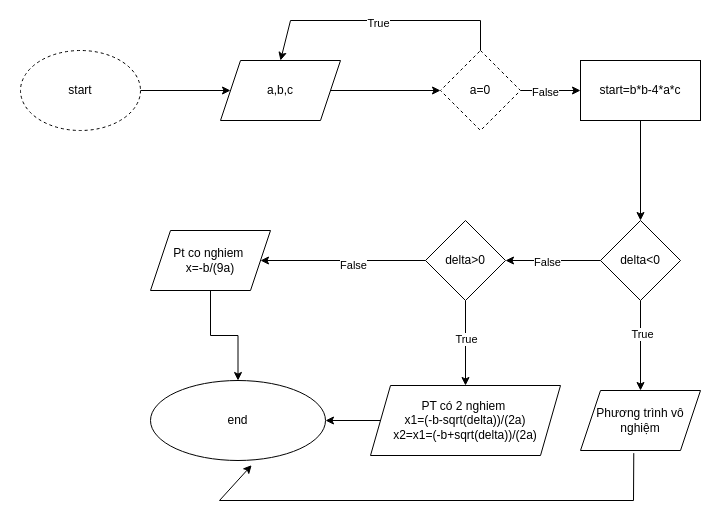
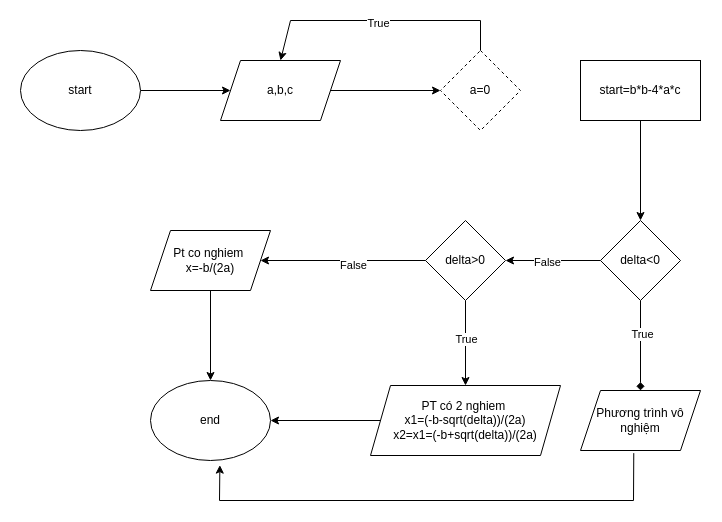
  <mxCell id="0" />
  <mxCell id="1" parent="0" />
  <mxCell id="2" value="" style="edgeStyle=orthogonalEdgeStyle;rounded=0;orthogonalLoop=1;jettySize=auto;html=1;" edge="1" parent="1" source="3" target="5"><mxGeometry relative="1" as="geometry" /></mxCell>
- <mxCell id="3" value="start" style="ellipse;whiteSpace=wrap;html=1;dashed=1;" vertex="1" parent="1"><mxGeometry x="20" y="50" width="120" height="80" as="geometry" /></mxCell>
+ <mxCell id="3" value="start" style="ellipse;whiteSpace=wrap;html=1;" vertex="1" parent="1"><mxGeometry x="20" y="50" width="120" height="80" as="geometry" /></mxCell>
  <mxCell id="4" value="" style="edgeStyle=orthogonalEdgeStyle;rounded=0;orthogonalLoop=1;jettySize=auto;html=1;" edge="1" parent="1" source="5" target="8"><mxGeometry relative="1" as="geometry" /></mxCell>
  <mxCell id="5" value="a,b,c" style="shape=parallelogram;perimeter=parallelogramPerimeter;whiteSpace=wrap;html=1;fixedSize=1;" vertex="1" parent="1"><mxGeometry x="220" y="60" width="120" height="60" as="geometry" /></mxCell>
- <mxCell id="6" value="" style="edgeStyle=orthogonalEdgeStyle;rounded=0;orthogonalLoop=1;jettySize=auto;html=1;" edge="1" parent="1" source="8" target="10"><mxGeometry relative="1" as="geometry" /></mxCell>
- <mxCell id="7" value="False" style="edgeLabel;html=1;align=center;verticalAlign=middle;resizable=0;points=[];" vertex="1" connectable="0" parent="6"><mxGeometry x="-0.185" y="-1" relative="1" as="geometry"><mxPoint as="offset" /></mxGeometry></mxCell>
  <mxCell id="8" value="a=0" style="rhombus;whiteSpace=wrap;html=1;dashed=1;" vertex="1" parent="1"><mxGeometry x="440" y="50" width="80" height="80" as="geometry" /></mxCell>
  <mxCell id="9" value="" style="edgeStyle=orthogonalEdgeStyle;rounded=0;orthogonalLoop=1;jettySize=auto;html=1;" edge="1" parent="1" source="10" target="17"><mxGeometry relative="1" as="geometry" /></mxCell>
  <mxCell id="10" value="start=b*b-4*a*c" style="whiteSpace=wrap;html=1;" vertex="1" parent="1"><mxGeometry x="580" y="60" width="120" height="60" as="geometry" /></mxCell>
  <mxCell id="11" value="" style="endArrow=classic;html=1;rounded=0;entryX=0.5;entryY=0;entryDx=0;entryDy=0;exitX=0.5;exitY=0;exitDx=0;exitDy=0;" edge="1" parent="1" source="8" target="5"><mxGeometry width="50" height="50" relative="1" as="geometry"><mxPoint x="320" y="140" as="sourcePoint" /><mxPoint x="370" y="90" as="targetPoint" /><Array as="points"><mxPoint x="480" y="20" /><mxPoint x="290" y="20" /></Array></mxGeometry></mxCell>
  <mxCell id="12" value="True" style="edgeLabel;html=1;align=center;verticalAlign=middle;resizable=0;points=[];" vertex="1" connectable="0" parent="11"><mxGeometry x="0.021" y="2" relative="1" as="geometry"><mxPoint as="offset" /></mxGeometry></mxCell>
- <mxCell id="13" value="" style="edgeStyle=orthogonalEdgeStyle;rounded=0;orthogonalLoop=1;jettySize=auto;html=1;" edge="1" parent="1" source="17" target="18"><mxGeometry relative="1" as="geometry" /></mxCell>
+ <mxCell id="13" value="" style="edgeStyle=orthogonalEdgeStyle;rounded=0;orthogonalLoop=1;jettySize=auto;html=1;endArrow=diamond;" edge="1" parent="1" source="17" target="18"><mxGeometry relative="1" as="geometry" /></mxCell>
  <mxCell id="14" value="True" style="edgeLabel;html=1;align=center;verticalAlign=middle;resizable=0;points=[];" vertex="1" connectable="0" parent="13"><mxGeometry x="-0.274" y="1" relative="1" as="geometry"><mxPoint as="offset" /></mxGeometry></mxCell>
  <mxCell id="15" value="" style="edgeStyle=orthogonalEdgeStyle;rounded=0;orthogonalLoop=1;jettySize=auto;html=1;" edge="1" parent="1" source="17" target="21"><mxGeometry relative="1" as="geometry" /></mxCell>
  <mxCell id="16" value="False" style="edgeLabel;html=1;align=center;verticalAlign=middle;resizable=0;points=[];" vertex="1" connectable="0" parent="15"><mxGeometry x="0.133" y="1" relative="1" as="geometry"><mxPoint as="offset" /></mxGeometry></mxCell>
  <mxCell id="17" value="delta&amp;lt;0" style="rhombus;whiteSpace=wrap;html=1;" vertex="1" parent="1"><mxGeometry x="600" y="220" width="80" height="80" as="geometry" /></mxCell>
  <mxCell id="18" value="Phương trình vô nghiệm" style="shape=parallelogram;perimeter=parallelogramPerimeter;whiteSpace=wrap;html=1;fixedSize=1;" vertex="1" parent="1"><mxGeometry x="580" y="390" width="120" height="60" as="geometry" /></mxCell>
  <mxCell id="19" value="" style="edgeStyle=orthogonalEdgeStyle;rounded=0;orthogonalLoop=1;jettySize=auto;html=1;" edge="1" parent="1" source="21" target="23"><mxGeometry relative="1" as="geometry" /></mxCell>
  <mxCell id="20" value="True" style="edgeLabel;html=1;align=center;verticalAlign=middle;resizable=0;points=[];" vertex="1" connectable="0" parent="19"><mxGeometry x="-0.096" relative="1" as="geometry"><mxPoint as="offset" /></mxGeometry></mxCell>
  <mxCell id="21" value="delta&amp;gt;0" style="rhombus;whiteSpace=wrap;html=1;" vertex="1" parent="1"><mxGeometry x="425" y="220" width="80" height="80" as="geometry" /></mxCell>
  <mxCell id="22" value="" style="edgeStyle=orthogonalEdgeStyle;rounded=0;orthogonalLoop=1;jettySize=auto;html=1;" edge="1" parent="1" source="23" target="28"><mxGeometry relative="1" as="geometry" /></mxCell>
  <mxCell id="23" value="PT có 2 nghiem&amp;nbsp;&lt;br&gt;x1=(-b-sqrt(delta))/(2a)&lt;br&gt;x2=x1=(-b+sqrt(delta))/(2a)" style="shape=parallelogram;perimeter=parallelogramPerimeter;whiteSpace=wrap;html=1;fixedSize=1;" vertex="1" parent="1"><mxGeometry x="370" y="385" width="190" height="70" as="geometry" /></mxCell>
  <mxCell id="24" value="" style="edgeStyle=orthogonalEdgeStyle;rounded=0;orthogonalLoop=1;jettySize=auto;html=1;" edge="1" parent="1" source="21" target="27"><mxGeometry relative="1" as="geometry"><mxPoint x="425" y="260" as="sourcePoint" /><mxPoint x="200" y="390" as="targetPoint" /></mxGeometry></mxCell>
  <mxCell id="25" value="False" style="edgeLabel;html=1;align=center;verticalAlign=middle;resizable=0;points=[];" vertex="1" connectable="0" parent="24"><mxGeometry x="-0.117" y="4" relative="1" as="geometry"><mxPoint as="offset" /></mxGeometry></mxCell>
  <mxCell id="26" value="" style="edgeStyle=orthogonalEdgeStyle;rounded=0;orthogonalLoop=1;jettySize=auto;html=1;" edge="1" parent="1" source="27" target="28"><mxGeometry relative="1" as="geometry" /></mxCell>
- <mxCell id="27" value="Pt co nghiem&amp;nbsp;&lt;br&gt;x=-b/(9a)" style="shape=parallelogram;perimeter=parallelogramPerimeter;whiteSpace=wrap;html=1;fixedSize=1;" vertex="1" parent="1"><mxGeometry x="150" y="230" width="120" height="60" as="geometry" /></mxCell>
- <mxCell id="28" value="end" style="ellipse;whiteSpace=wrap;html=1;" vertex="1" parent="1"><mxGeometry x="150" y="380" width="175" height="80" as="geometry" /></mxCell>
+ <mxCell id="27" value="Pt co nghiem&amp;nbsp;&lt;br&gt;x=-b/(2a)" style="shape=parallelogram;perimeter=parallelogramPerimeter;whiteSpace=wrap;html=1;fixedSize=1;" vertex="1" parent="1"><mxGeometry x="150" y="230" width="120" height="60" as="geometry" /></mxCell>
+ <mxCell id="28" value="end" style="ellipse;whiteSpace=wrap;html=1;" vertex="1" parent="1"><mxGeometry x="150" y="380" width="120" height="80" as="geometry" /></mxCell>
  <mxCell id="29" value="" style="endArrow=classic;html=1;rounded=0;exitX=0.444;exitY=1.044;exitDx=0;exitDy=0;exitPerimeter=0;entryX=0.578;entryY=1.058;entryDx=0;entryDy=0;entryPerimeter=0;" edge="1" parent="1" source="18" target="28"><mxGeometry width="50" height="50" relative="1" as="geometry"><mxPoint x="320" y="450" as="sourcePoint" /><mxPoint x="370" y="400" as="targetPoint" /><Array as="points"><mxPoint x="633" y="500" /><mxPoint x="219" y="500" /></Array></mxGeometry></mxCell>
